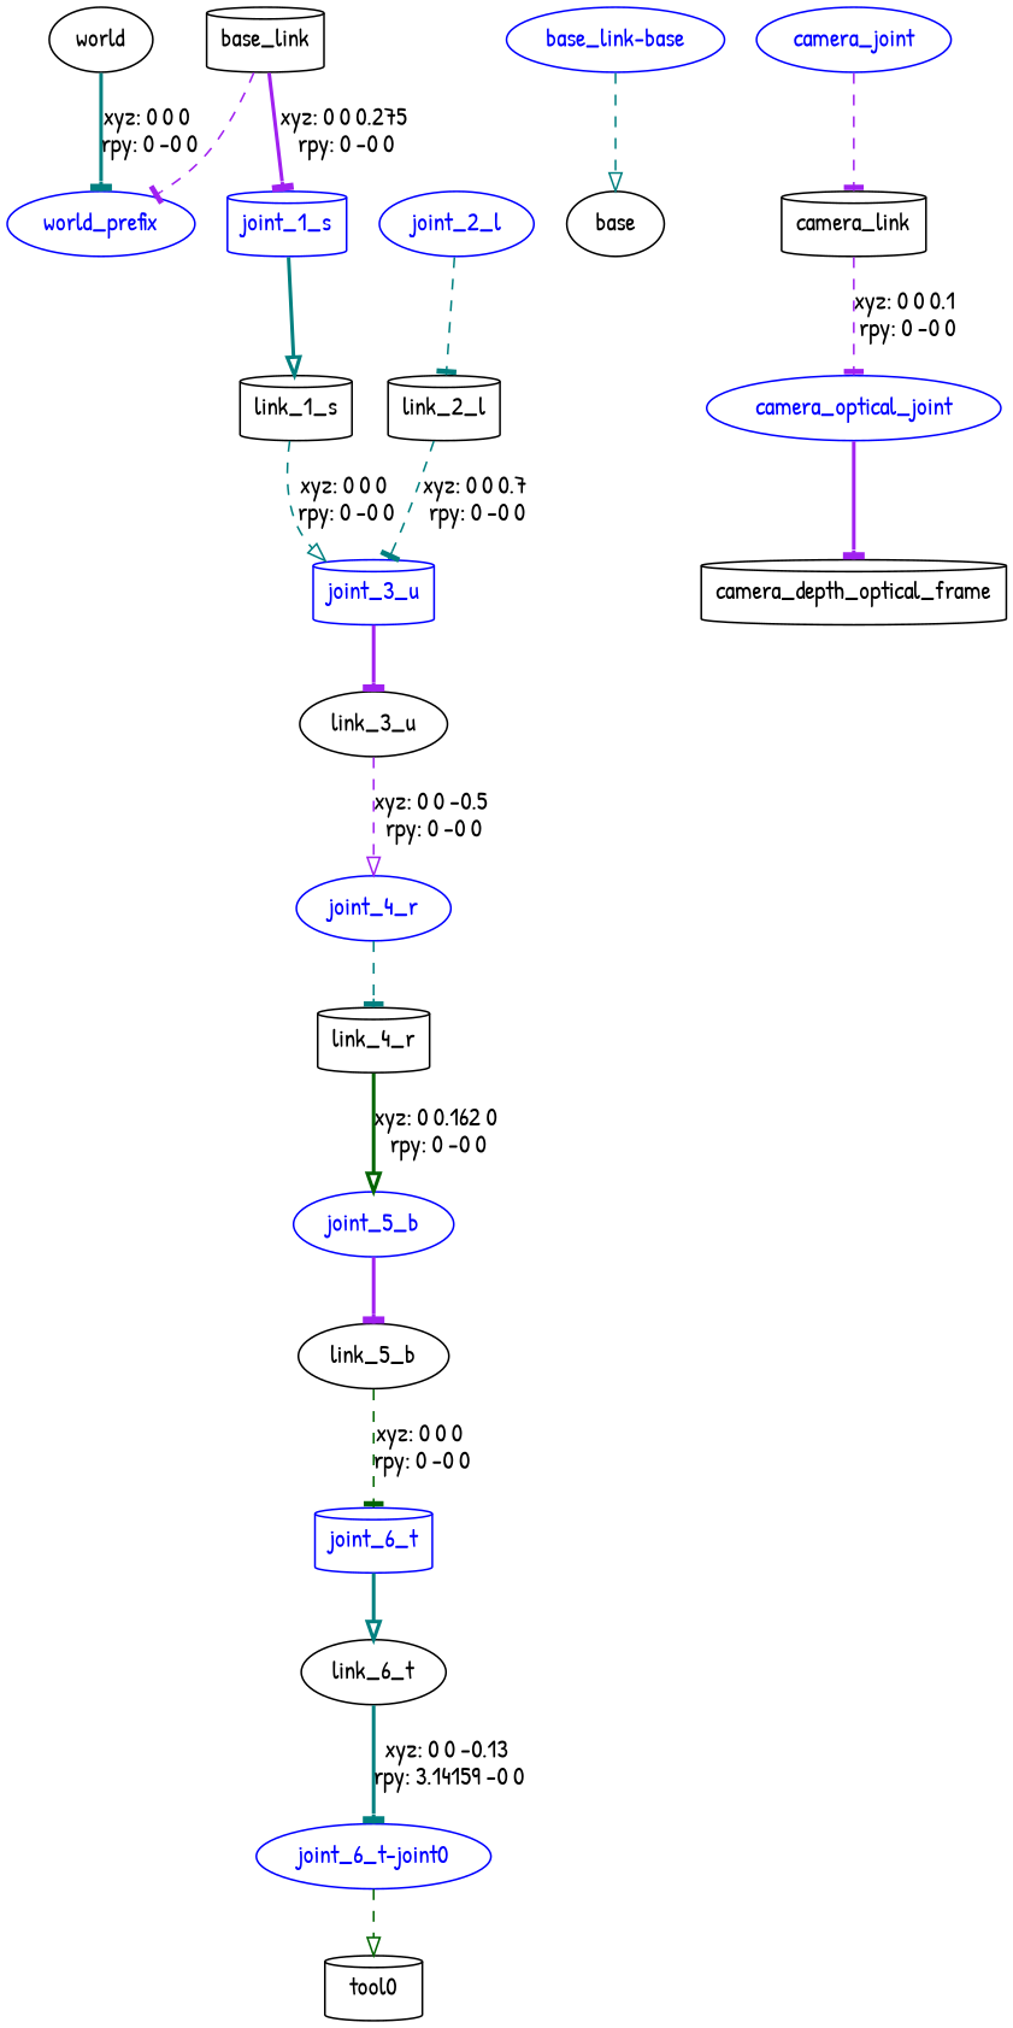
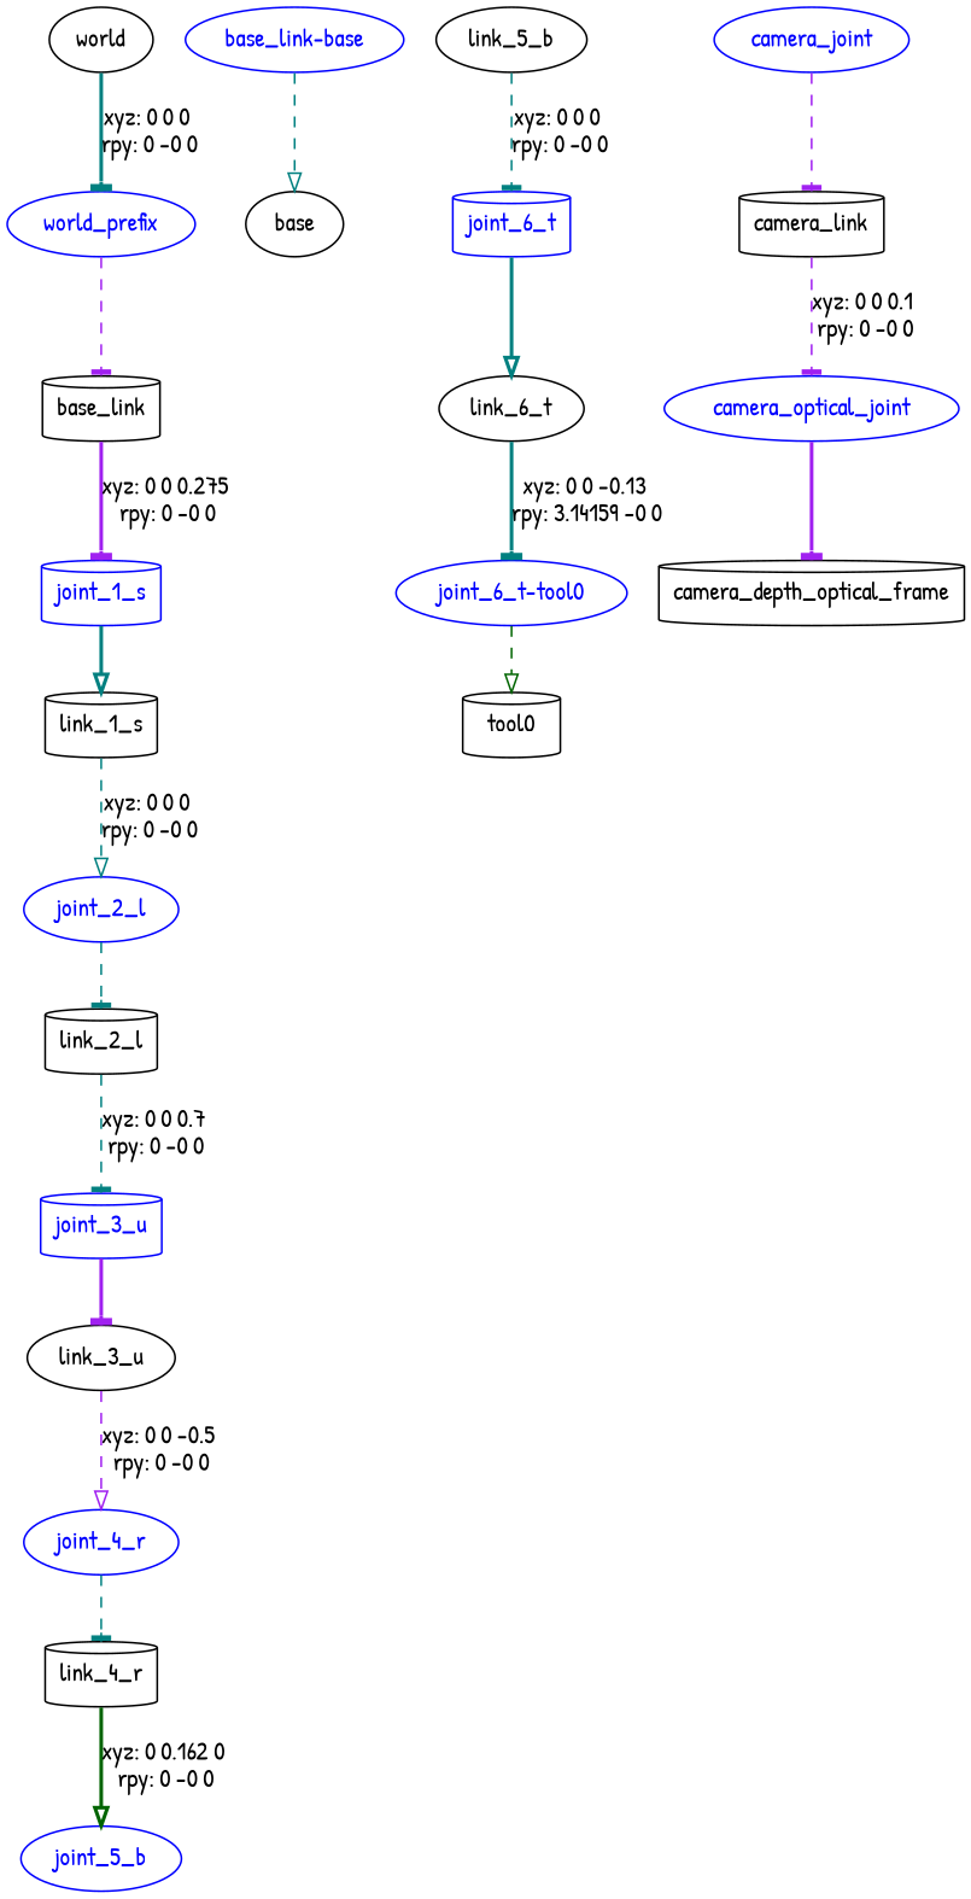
  digraph {
    fontname="Patrick Hand"
    node [fontname="Patrick Hand" shape=ellipse]
    edge [arrowhead=tee color=teal fontname="Patrick Hand" style=dashed]
    n1 [label=world]
    world_prefix [color=blue fontcolor=blue]
    n3 [label=base_link shape=cylinder]
    joint_1_s [color=blue fontcolor=blue shape=cylinder]
    "base_link-base" [color=blue fontcolor=blue]
    n6 [label=base]
    n7 [label=link_1_s shape=cylinder]
    joint_2_l [color=blue fontcolor=blue]
    n9 [label=link_2_l shape=cylinder]
    joint_3_u [color=blue fontcolor=blue shape=cylinder]
    n11 [label=link_3_u]
    joint_4_r [color=blue fontcolor=blue]
    n13 [label=link_4_r shape=cylinder]
    joint_5_b [color=blue fontcolor=blue]
    n15 [label=link_5_b]
    joint_6_t [color=blue fontcolor=blue shape=cylinder]
    n17 [label=link_6_t]
-   "joint_6_t-tool0" [color=blue fontcolor=blue label="joint_6_t-joint0"]
+   "joint_6_t-tool0" [color=blue fontcolor=blue]
    n19 [label=tool0 shape=cylinder]
    camera_joint [color=blue fontcolor=blue]
    n21 [label=camera_link shape=cylinder]
    camera_optical_joint [color=blue fontcolor=blue]
    n23 [label=camera_depth_optical_frame shape=cylinder]
    n1 -> world_prefix [label="xyz: 0 0 0 \nrpy: 0 -0 0" style=bold]
-   n3 -> world_prefix [color=purple]
+   world_prefix -> n3 [color=purple]
    n3 -> joint_1_s [color=purple label="xyz: 0 0 0.275 \nrpy: 0 -0 0" style=bold]
    joint_1_s -> n7 [arrowhead=onormal style=bold]
    "base_link-base" -> n6 [arrowhead=onormal]
-   n7 -> joint_3_u [arrowhead=onormal label="xyz: 0 0 0 \nrpy: 0 -0 0"]
+   n7 -> joint_2_l [arrowhead=onormal label="xyz: 0 0 0 \nrpy: 0 -0 0"]
    joint_2_l -> n9
    n9 -> joint_3_u [label="xyz: 0 0 0.7 \nrpy: 0 -0 0"]
    joint_3_u -> n11 [color=purple style=bold]
    n11 -> joint_4_r [arrowhead=onormal color=purple label="xyz: 0 0 -0.5 \nrpy: 0 -0 0"]
    joint_4_r -> n13
    n13 -> joint_5_b [arrowhead=onormal color=darkgreen label="xyz: 0 0.162 0 \nrpy: 0 -0 0" style=bold]
-   joint_5_b -> n15 [color=purple style=bold]
-   n15 -> joint_6_t [color=darkgreen label="xyz: 0 0 0 \nrpy: 0 -0 0"]
+   n15 -> joint_6_t [label="xyz: 0 0 0 \nrpy: 0 -0 0"]
    joint_6_t -> n17 [arrowhead=onormal style=bold]
    n17 -> "joint_6_t-tool0" [label="xyz: 0 0 -0.13 \nrpy: 3.14159 -0 0" style=bold]
    "joint_6_t-tool0" -> n19 [arrowhead=onormal color=darkgreen]
    camera_joint -> n21 [color=purple]
    n21 -> camera_optical_joint [color=purple label="xyz: 0 0 0.1 \nrpy: 0 -0 0"]
    camera_optical_joint -> n23 [color=purple style=bold]
  }
